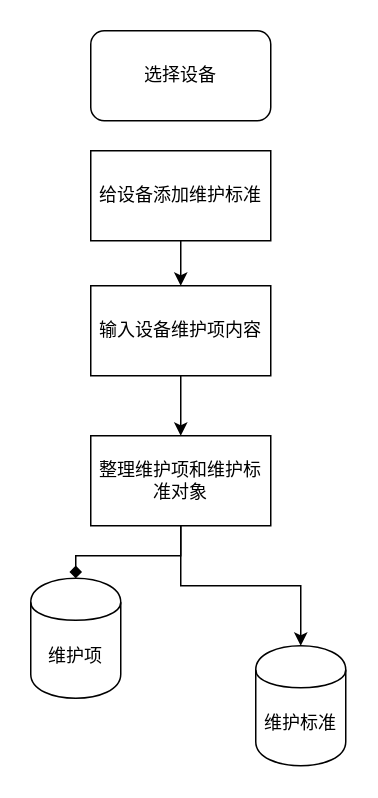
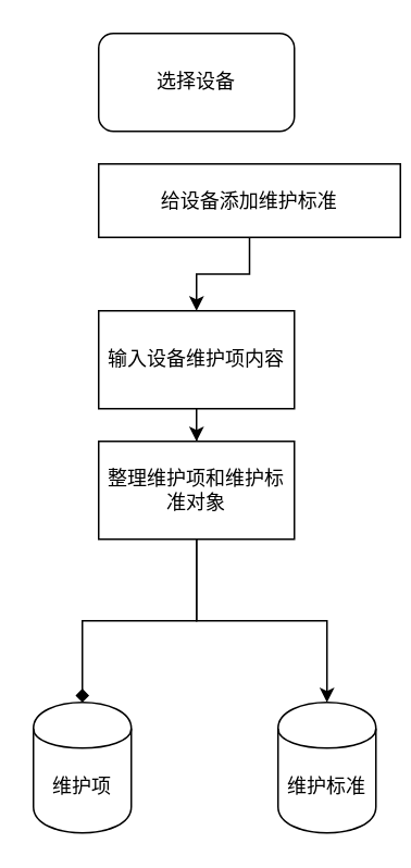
  <mxCell id="0" />
  <mxCell id="1" parent="0" />
  <mxCell id="2" value="选择设备" style="rounded=1;whiteSpace=wrap;html=1;" vertex="1" parent="1"><mxGeometry x="60" y="20" width="120" height="60" as="geometry" /></mxCell>
  <mxCell id="3" style="edgeStyle=orthogonalEdgeStyle;rounded=0;orthogonalLoop=1;jettySize=auto;html=1;entryX=0.5;entryY=0;entryDx=0;entryDy=0;" edge="1" parent="1" source="4" target="11"><mxGeometry relative="1" as="geometry" /></mxCell>
- <mxCell id="4" value="给设备添加维护标准" style="rounded=0;whiteSpace=wrap;html=1;" vertex="1" parent="1"><mxGeometry x="60" y="100" width="120" height="60" as="geometry" /></mxCell>
+ <mxCell id="4" value="给设备添加维护标准" style="rounded=0;whiteSpace=wrap;html=1;" vertex="1" parent="1"><mxGeometry x="60" y="100" width="185" height="45" as="geometry" /></mxCell>
  <mxCell id="5" style="edgeStyle=orthogonalEdgeStyle;rounded=0;orthogonalLoop=1;jettySize=auto;html=1;endArrow=diamond;" edge="1" parent="1" source="7" target="8"><mxGeometry relative="1" as="geometry" /></mxCell>
  <mxCell id="6" style="edgeStyle=orthogonalEdgeStyle;rounded=0;orthogonalLoop=1;jettySize=auto;html=1;" edge="1" parent="1" source="7" target="9"><mxGeometry relative="1" as="geometry" /></mxCell>
- <mxCell id="7" value="整理维护项和维护标准对象" style="rounded=0;whiteSpace=wrap;html=1;" vertex="1" parent="1"><mxGeometry x="60" y="290" width="120" height="60" as="geometry" /></mxCell>
- <mxCell id="8" value="维护项" style="shape=cylinder;whiteSpace=wrap;html=1;boundedLbl=1;backgroundOutline=1;" vertex="1" parent="1"><mxGeometry x="20" y="385" width="60" height="80" as="geometry" /></mxCell>
+ <mxCell id="7" value="整理维护项和维护标准对象" style="rounded=0;whiteSpace=wrap;html=1;" vertex="1" parent="1"><mxGeometry x="60" y="270" width="120" height="60" as="geometry" /></mxCell>
+ <mxCell id="8" value="维护项" style="shape=cylinder;whiteSpace=wrap;html=1;boundedLbl=1;backgroundOutline=1;" vertex="1" parent="1"><mxGeometry x="20" y="430" width="60" height="80" as="geometry" /></mxCell>
  <mxCell id="9" value="维护标准" style="shape=cylinder;whiteSpace=wrap;html=1;boundedLbl=1;backgroundOutline=1;" vertex="1" parent="1"><mxGeometry x="170" y="430" width="60" height="80" as="geometry" /></mxCell>
  <mxCell id="10" style="edgeStyle=orthogonalEdgeStyle;rounded=0;orthogonalLoop=1;jettySize=auto;html=1;" edge="1" parent="1" source="11" target="7"><mxGeometry relative="1" as="geometry" /></mxCell>
  <mxCell id="11" value="输入设备维护项内容" style="rounded=0;whiteSpace=wrap;html=1;" vertex="1" parent="1"><mxGeometry x="60" y="190" width="120" height="60" as="geometry" /></mxCell>
